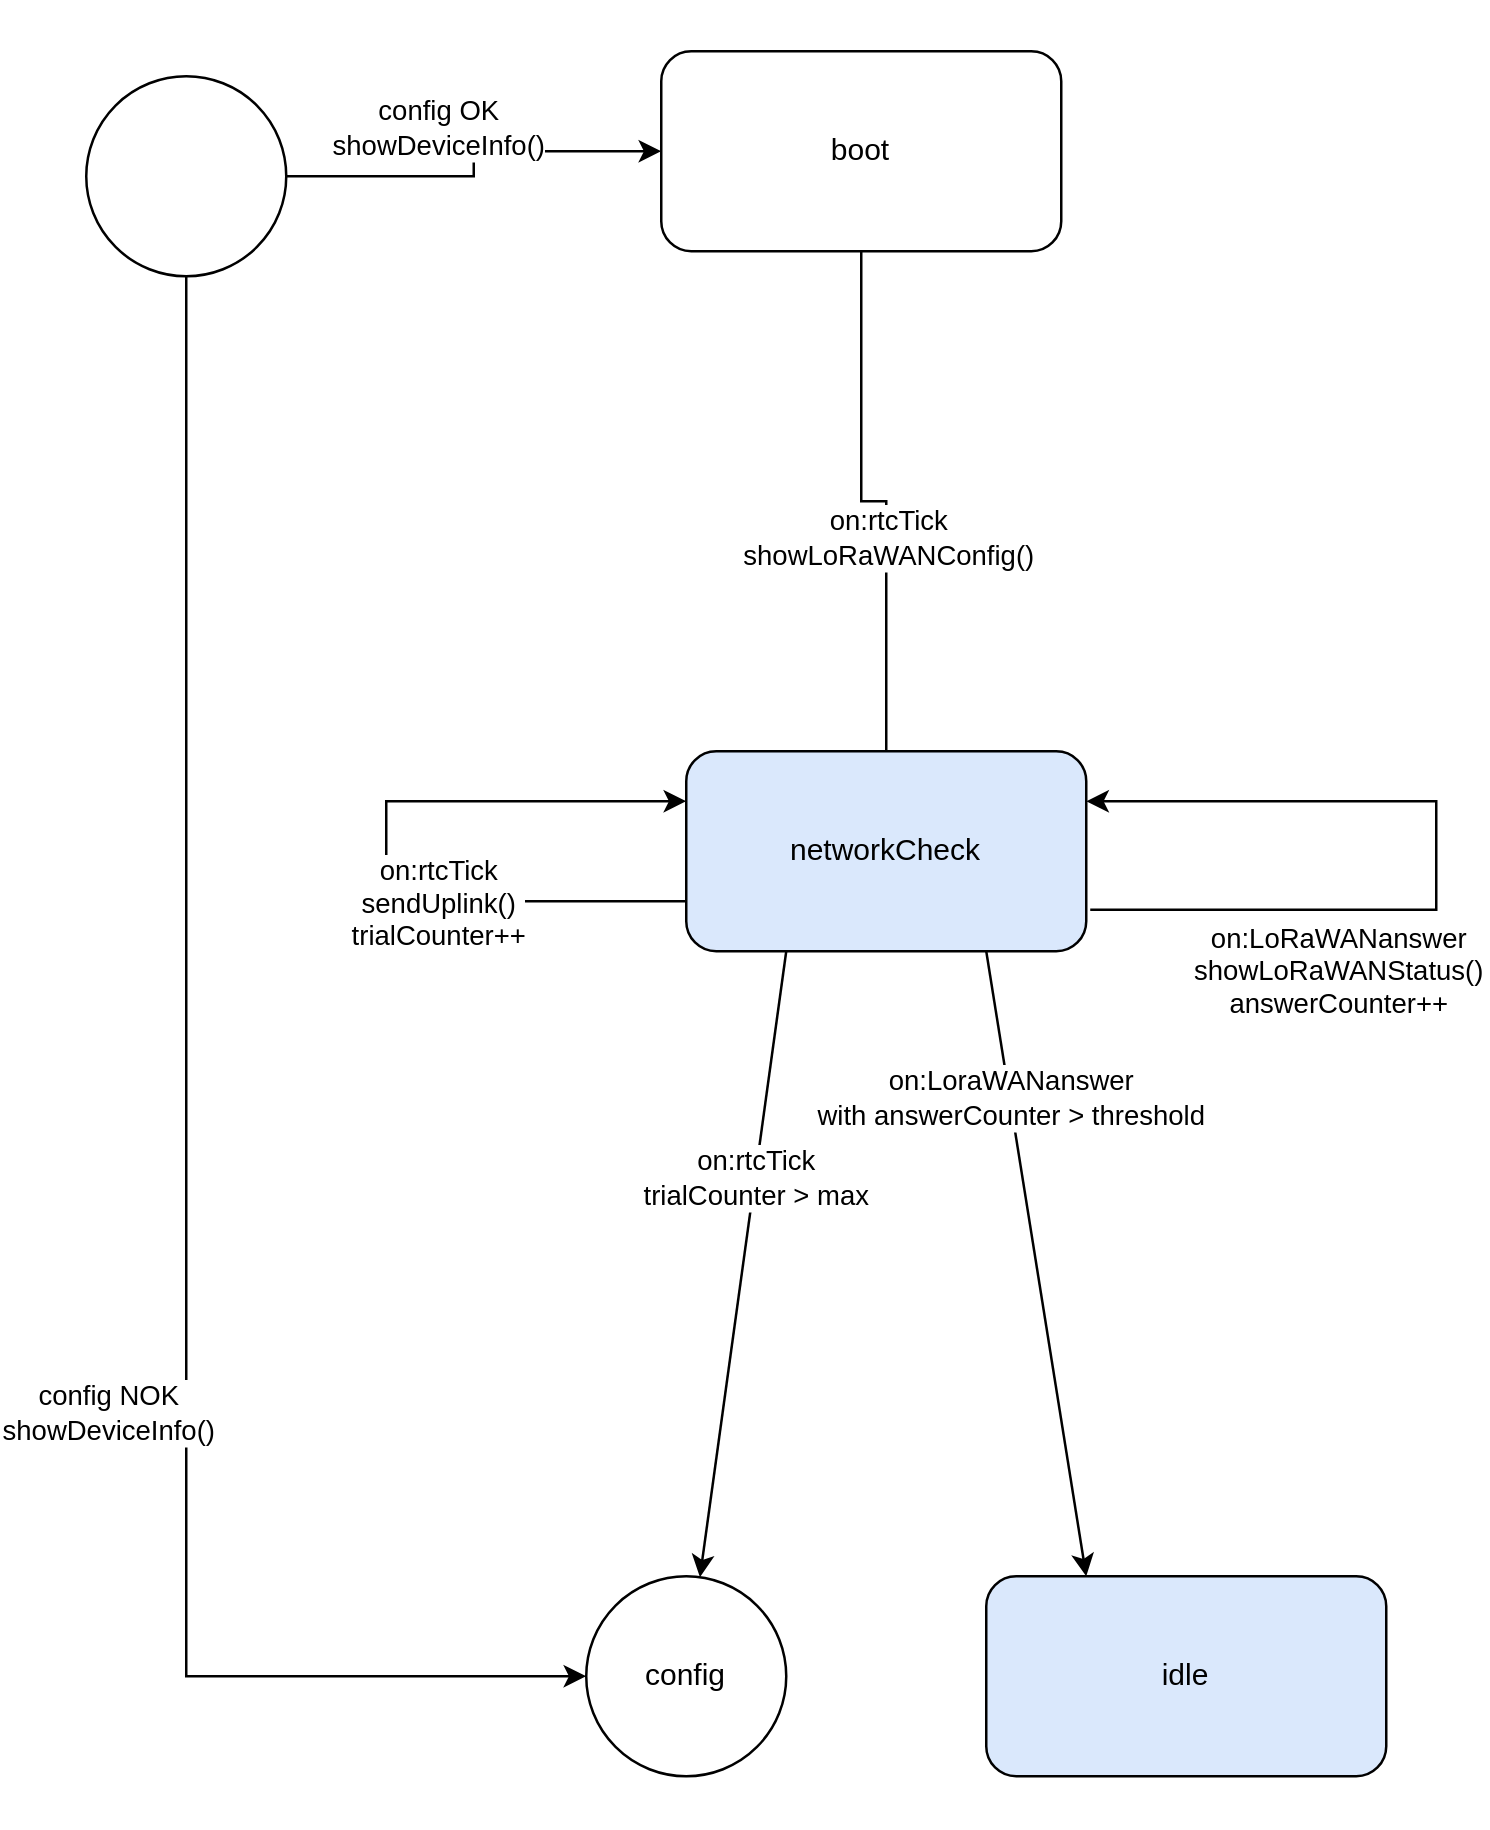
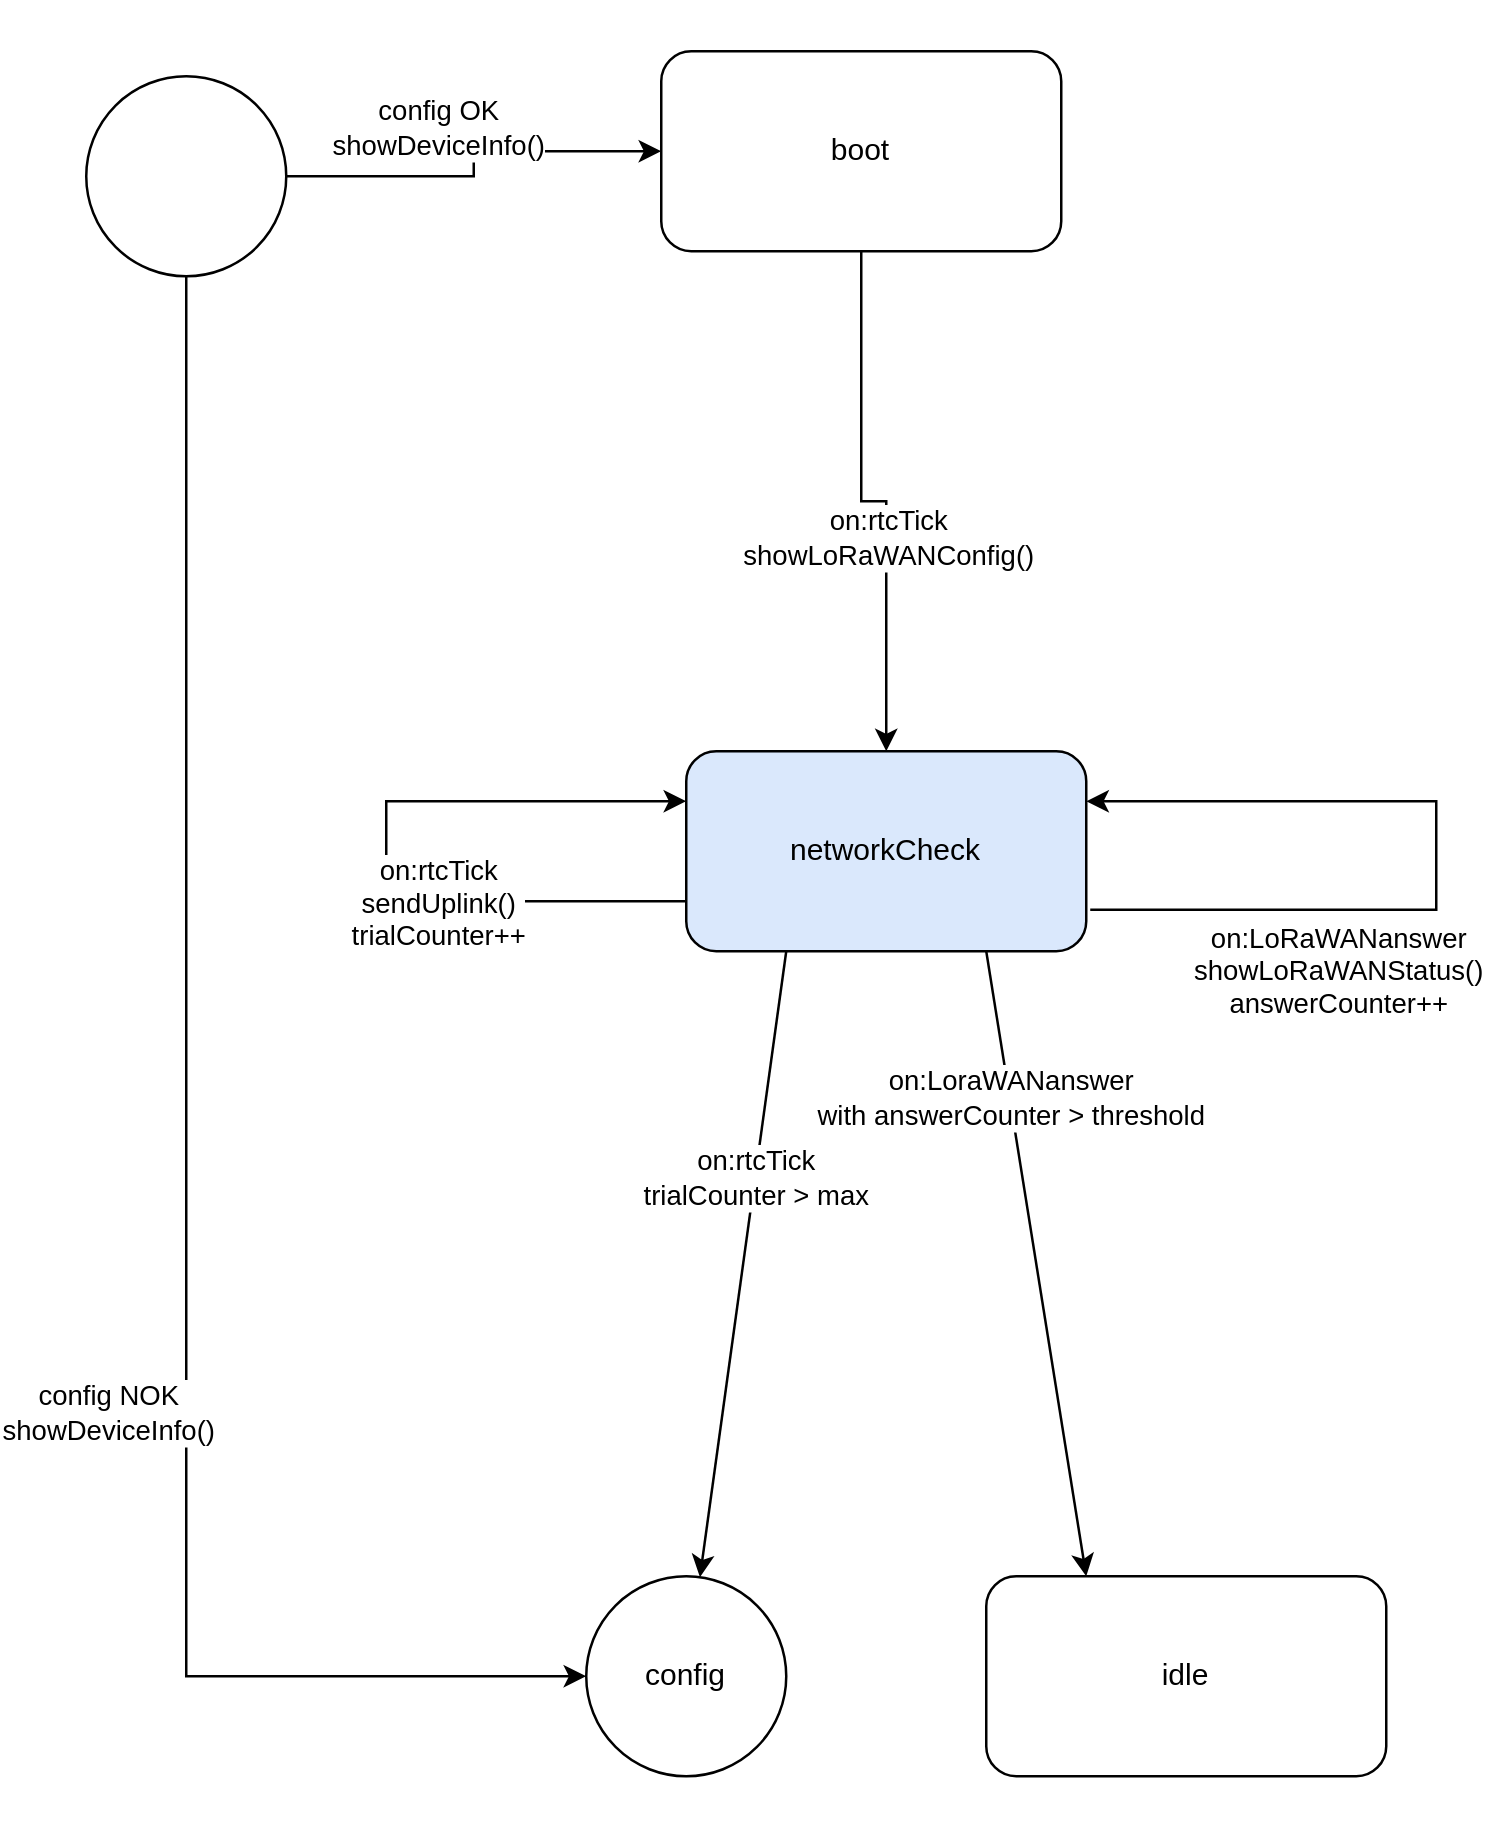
  <mxCell id="0" />
  <mxCell id="1" parent="0" />
- <mxCell id="2" style="edgeStyle=orthogonalEdgeStyle;rounded=0;orthogonalLoop=1;jettySize=auto;html=1;entryX=0.5;entryY=0;entryDx=0;entryDy=0;endArrow=none;" parent="1" source="4" target="14" edge="1"><mxGeometry relative="1" as="geometry" /></mxCell>
+ <mxCell id="2" style="edgeStyle=orthogonalEdgeStyle;rounded=0;orthogonalLoop=1;jettySize=auto;html=1;entryX=0.5;entryY=0;entryDx=0;entryDy=0;" parent="1" source="4" target="14" edge="1"><mxGeometry relative="1" as="geometry" /></mxCell>
  <mxCell id="3" value="on:rtcTick&lt;br&gt;showLoRaWANConfig()" style="edgeLabel;html=1;align=center;verticalAlign=middle;resizable=0;points=[];" parent="2" vertex="1" connectable="0"><mxGeometry x="0.182" relative="1" as="geometry"><mxPoint as="offset" /></mxGeometry></mxCell>
  <mxCell id="4" value="boot" style="rounded=1;whiteSpace=wrap;html=1;" parent="1" vertex="1"><mxGeometry x="250" y="20" width="160" height="80" as="geometry" /></mxCell>
  <mxCell id="5" style="edgeStyle=orthogonalEdgeStyle;rounded=0;orthogonalLoop=1;jettySize=auto;html=1;entryX=0;entryY=0.5;entryDx=0;entryDy=0;" parent="1" source="7" target="4" edge="1"><mxGeometry relative="1" as="geometry" /></mxCell>
  <mxCell id="6" value="config OK&lt;br&gt;showDeviceInfo()" style="edgeLabel;html=1;align=center;verticalAlign=middle;resizable=0;points=[];" parent="5" vertex="1" connectable="0"><mxGeometry x="0.287" y="1" relative="1" as="geometry"><mxPoint x="-33" y="-9" as="offset" /></mxGeometry></mxCell>
  <mxCell id="7" value="" style="ellipse;whiteSpace=wrap;html=1;aspect=fixed;" parent="1" vertex="1"><mxGeometry x="20" y="30" width="80" height="80" as="geometry" /></mxCell>
  <mxCell id="8" style="edgeStyle=orthogonalEdgeStyle;rounded=0;orthogonalLoop=1;jettySize=auto;html=1;entryX=1;entryY=0.25;entryDx=0;entryDy=0;exitX=1.01;exitY=0.792;exitDx=0;exitDy=0;exitPerimeter=0;" parent="1" source="14" target="14" edge="1"><mxGeometry relative="1" as="geometry"><mxPoint x="340" y="500" as="targetPoint" /><Array as="points"><mxPoint x="560" y="363" /><mxPoint x="560" y="320" /></Array></mxGeometry></mxCell>
  <mxCell id="9" value="on:LoRaWANanswer&lt;br&gt;showLoRaWANStatus()&lt;br&gt;answerCounter++" style="edgeLabel;html=1;align=center;verticalAlign=middle;resizable=0;points=[];" parent="8" vertex="1" connectable="0"><mxGeometry x="-0.754" y="1" relative="1" as="geometry"><mxPoint x="59" y="25" as="offset" /></mxGeometry></mxCell>
  <mxCell id="10" value="" style="edgeStyle=orthogonalEdgeStyle;rounded=0;orthogonalLoop=1;jettySize=auto;html=1;exitX=0;exitY=0.75;exitDx=0;exitDy=0;entryX=0;entryY=0.25;entryDx=0;entryDy=0;" parent="1" source="14" target="14" edge="1"><mxGeometry relative="1" as="geometry"><Array as="points"><mxPoint x="140" y="360" /><mxPoint x="140" y="320" /></Array></mxGeometry></mxCell>
  <mxCell id="11" value="on:rtcTick&lt;br&gt;sendUplink()&lt;br&gt;trialCounter++" style="edgeLabel;html=1;align=center;verticalAlign=middle;resizable=0;points=[];" parent="10" vertex="1" connectable="0"><mxGeometry x="-0.283" relative="1" as="geometry"><mxPoint as="offset" /></mxGeometry></mxCell>
  <mxCell id="12" style="rounded=0;orthogonalLoop=1;jettySize=auto;html=1;exitX=0.75;exitY=1;exitDx=0;exitDy=0;entryX=0.25;entryY=0;entryDx=0;entryDy=0;" parent="1" source="14" target="15" edge="1"><mxGeometry relative="1" as="geometry" /></mxCell>
  <mxCell id="13" value="on:LoraWANanswer &lt;br&gt;with answerCounter &amp;gt; threshold" style="edgeLabel;html=1;align=center;verticalAlign=middle;resizable=0;points=[];" parent="12" vertex="1" connectable="0"><mxGeometry x="-0.53" relative="1" as="geometry"><mxPoint as="offset" /></mxGeometry></mxCell>
  <mxCell id="14" value="networkCheck" style="rounded=1;whiteSpace=wrap;html=1;fillColor=#dae8fc;" parent="1" vertex="1"><mxGeometry x="260" y="300" width="160" height="80" as="geometry" /></mxCell>
- <mxCell id="15" value="idle" style="rounded=1;whiteSpace=wrap;html=1;fillColor=#dae8fc;" parent="1" vertex="1"><mxGeometry x="380" y="630" width="160" height="80" as="geometry" /></mxCell>
+ <mxCell id="15" value="idle" style="rounded=1;whiteSpace=wrap;html=1;" parent="1" vertex="1"><mxGeometry x="380" y="630" width="160" height="80" as="geometry" /></mxCell>
  <mxCell id="16" value="config" style="ellipse;whiteSpace=wrap;html=1;aspect=fixed;" parent="1" vertex="1"><mxGeometry x="220" y="630" width="80" height="80" as="geometry" /></mxCell>
  <mxCell id="17" value="" style="rounded=0;orthogonalLoop=1;jettySize=auto;html=1;exitX=0.25;exitY=1;exitDx=0;exitDy=0;" parent="1" source="14" target="16" edge="1"><mxGeometry relative="1" as="geometry"><mxPoint x="270" y="300" as="sourcePoint" /><mxPoint x="270" y="260" as="targetPoint" /></mxGeometry></mxCell>
  <mxCell id="18" value="on:rtcTick&lt;br&gt;trialCounter &amp;gt; max" style="edgeLabel;html=1;align=center;verticalAlign=middle;resizable=0;points=[];" parent="17" vertex="1" connectable="0"><mxGeometry x="-0.283" relative="1" as="geometry"><mxPoint as="offset" /></mxGeometry></mxCell>
  <mxCell id="19" style="edgeStyle=orthogonalEdgeStyle;rounded=0;orthogonalLoop=1;jettySize=auto;html=1;entryX=0;entryY=0.5;entryDx=0;entryDy=0;exitX=0.5;exitY=1;exitDx=0;exitDy=0;" edge="1" parent="1" source="7" target="16"><mxGeometry relative="1" as="geometry"><mxPoint x="110" y="80" as="sourcePoint" /><mxPoint x="270" y="80" as="targetPoint" /></mxGeometry></mxCell>
  <mxCell id="20" value="config NOK&lt;br&gt;showDeviceInfo()" style="edgeLabel;html=1;align=center;verticalAlign=middle;resizable=0;points=[];" vertex="1" connectable="0" parent="19"><mxGeometry x="0.287" y="1" relative="1" as="geometry"><mxPoint x="-33" y="-9" as="offset" /></mxGeometry></mxCell>
